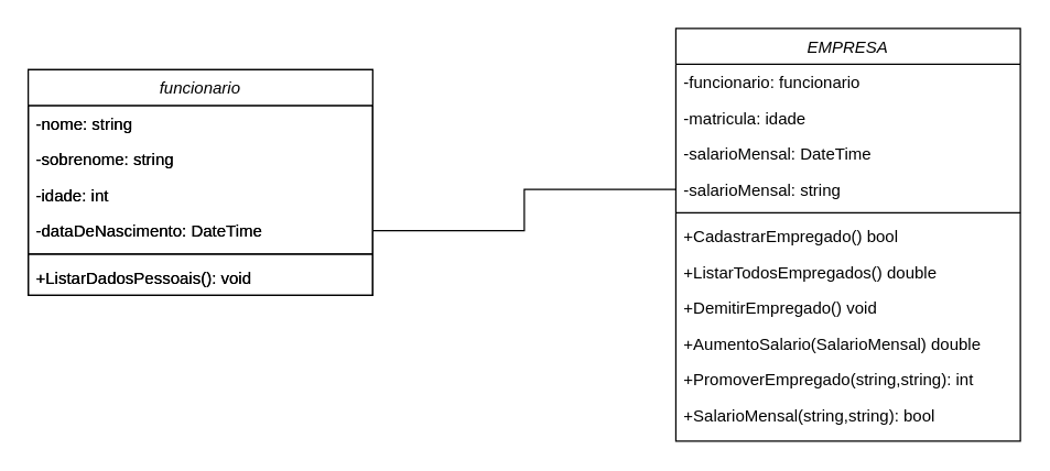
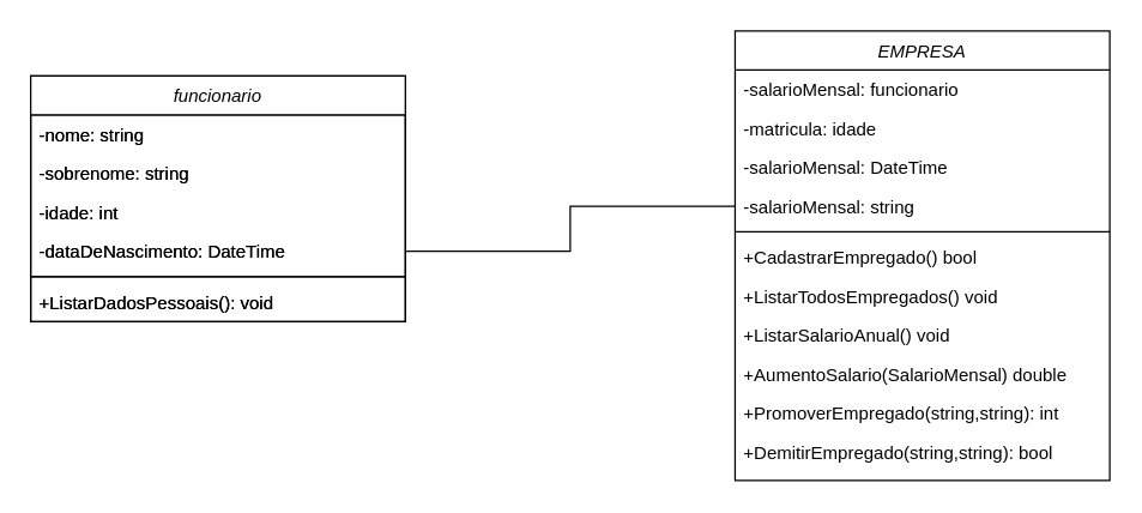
  <mxCell id="0" />
  <mxCell id="1" parent="0" />
  <mxCell id="2" value="funcionario" style="swimlane;fontStyle=2;align=center;verticalAlign=top;childLayout=stackLayout;horizontal=1;startSize=26;horizontalStack=0;resizeParent=1;resizeLast=0;collapsible=1;marginBottom=0;rounded=0;shadow=0;strokeWidth=1;" vertex="1" parent="1"><mxGeometry x="20" y="50" width="250" height="164" as="geometry"><mxRectangle x="230" y="140" width="160" height="26" as="alternateBounds" /></mxGeometry></mxCell>
  <mxCell id="3" value="-nome: string" style="text;align=left;verticalAlign=top;spacingLeft=4;spacingRight=4;overflow=hidden;rotatable=0;points=[[0,0.5],[1,0.5]];portConstraint=eastwest;" vertex="1" parent="2"><mxGeometry y="26" width="250" height="26" as="geometry" /></mxCell>
  <mxCell id="4" value="-sobrenome: string" style="text;align=left;verticalAlign=top;spacingLeft=4;spacingRight=4;overflow=hidden;rotatable=0;points=[[0,0.5],[1,0.5]];portConstraint=eastwest;" vertex="1" parent="2"><mxGeometry y="52" width="250" height="26" as="geometry" /></mxCell>
  <mxCell id="5" value="-idade: int" style="text;align=left;verticalAlign=top;spacingLeft=4;spacingRight=4;overflow=hidden;rotatable=0;points=[[0,0.5],[1,0.5]];portConstraint=eastwest;rounded=0;shadow=0;html=0;" vertex="1" parent="2"><mxGeometry y="78" width="250" height="26" as="geometry" /></mxCell>
  <mxCell id="6" value="-dataDeNascimento: DateTime" style="text;align=left;verticalAlign=top;spacingLeft=4;spacingRight=4;overflow=hidden;rotatable=0;points=[[0,0.5],[1,0.5]];portConstraint=eastwest;rounded=0;shadow=0;html=0;" vertex="1" parent="2"><mxGeometry y="104" width="250" height="26" as="geometry" /></mxCell>
  <mxCell id="7" value="" style="line;html=1;strokeWidth=1;align=left;verticalAlign=middle;spacingTop=-1;spacingLeft=3;spacingRight=3;rotatable=0;labelPosition=right;points=[];portConstraint=eastwest;" vertex="1" parent="2"><mxGeometry y="130" width="250" height="8" as="geometry" /></mxCell>
  <mxCell id="8" value="+ListarDadosPessoais(): void" style="text;align=left;verticalAlign=top;spacingLeft=4;spacingRight=4;overflow=hidden;rotatable=0;points=[[0,0.5],[1,0.5]];portConstraint=eastwest;" vertex="1" parent="2"><mxGeometry y="138" width="250" height="26" as="geometry" /></mxCell>
  <mxCell id="9" value="funcionario" style="swimlane;fontStyle=2;align=center;verticalAlign=top;childLayout=stackLayout;horizontal=1;startSize=26;horizontalStack=0;resizeParent=1;resizeLast=0;collapsible=1;marginBottom=0;rounded=0;shadow=0;strokeWidth=1;" vertex="1" parent="1"><mxGeometry x="20" y="50" width="250" height="164" as="geometry"><mxRectangle x="230" y="140" width="160" height="26" as="alternateBounds" /></mxGeometry></mxCell>
  <mxCell id="10" value="-nome: string" style="text;align=left;verticalAlign=top;spacingLeft=4;spacingRight=4;overflow=hidden;rotatable=0;points=[[0,0.5],[1,0.5]];portConstraint=eastwest;" vertex="1" parent="9"><mxGeometry y="26" width="250" height="26" as="geometry" /></mxCell>
  <mxCell id="11" value="-sobrenome: string" style="text;align=left;verticalAlign=top;spacingLeft=4;spacingRight=4;overflow=hidden;rotatable=0;points=[[0,0.5],[1,0.5]];portConstraint=eastwest;" vertex="1" parent="9"><mxGeometry y="52" width="250" height="26" as="geometry" /></mxCell>
  <mxCell id="12" value="-idade: int" style="text;align=left;verticalAlign=top;spacingLeft=4;spacingRight=4;overflow=hidden;rotatable=0;points=[[0,0.5],[1,0.5]];portConstraint=eastwest;rounded=0;shadow=0;html=0;" vertex="1" parent="9"><mxGeometry y="78" width="250" height="26" as="geometry" /></mxCell>
  <mxCell id="13" value="-dataDeNascimento: DateTime" style="text;align=left;verticalAlign=top;spacingLeft=4;spacingRight=4;overflow=hidden;rotatable=0;points=[[0,0.5],[1,0.5]];portConstraint=eastwest;rounded=0;shadow=0;html=0;" vertex="1" parent="9"><mxGeometry y="104" width="250" height="26" as="geometry" /></mxCell>
  <mxCell id="14" value="" style="line;html=1;strokeWidth=1;align=left;verticalAlign=middle;spacingTop=-1;spacingLeft=3;spacingRight=3;rotatable=0;labelPosition=right;points=[];portConstraint=eastwest;" vertex="1" parent="9"><mxGeometry y="130" width="250" height="8" as="geometry" /></mxCell>
  <mxCell id="15" value="+ListarDadosPessoais(): void" style="text;align=left;verticalAlign=top;spacingLeft=4;spacingRight=4;overflow=hidden;rotatable=0;points=[[0,0.5],[1,0.5]];portConstraint=eastwest;" vertex="1" parent="9"><mxGeometry y="138" width="250" height="26" as="geometry" /></mxCell>
  <mxCell id="16" value="EMPRESA" style="swimlane;fontStyle=2;align=center;verticalAlign=top;childLayout=stackLayout;horizontal=1;startSize=26;horizontalStack=0;resizeParent=1;resizeLast=0;collapsible=1;marginBottom=0;rounded=0;shadow=0;strokeWidth=1;" vertex="1" parent="1"><mxGeometry x="490" y="20" width="250" height="300" as="geometry"><mxRectangle x="230" y="140" width="160" height="26" as="alternateBounds" /></mxGeometry></mxCell>
- <mxCell id="17" value="-funcionario: funcionario" style="text;align=left;verticalAlign=top;spacingLeft=4;spacingRight=4;overflow=hidden;rotatable=0;points=[[0,0.5],[1,0.5]];portConstraint=eastwest;" vertex="1" parent="16"><mxGeometry y="26" width="250" height="26" as="geometry" /></mxCell>
+ <mxCell id="17" value="-salarioMensal: funcionario" style="text;align=left;verticalAlign=top;spacingLeft=4;spacingRight=4;overflow=hidden;rotatable=0;points=[[0,0.5],[1,0.5]];portConstraint=eastwest;" vertex="1" parent="16"><mxGeometry y="26" width="250" height="26" as="geometry" /></mxCell>
  <mxCell id="18" value="-matricula: idade" style="text;align=left;verticalAlign=top;spacingLeft=4;spacingRight=4;overflow=hidden;rotatable=0;points=[[0,0.5],[1,0.5]];portConstraint=eastwest;rounded=0;shadow=0;html=0;" vertex="1" parent="16"><mxGeometry y="52" width="250" height="26" as="geometry" /></mxCell>
  <mxCell id="19" value="-salarioMensal: DateTime" style="text;align=left;verticalAlign=top;spacingLeft=4;spacingRight=4;overflow=hidden;rotatable=0;points=[[0,0.5],[1,0.5]];portConstraint=eastwest;rounded=0;shadow=0;html=0;" vertex="1" parent="16"><mxGeometry y="78" width="250" height="26" as="geometry" /></mxCell>
  <mxCell id="20" value="-salarioMensal: string" style="text;align=left;verticalAlign=top;spacingLeft=4;spacingRight=4;overflow=hidden;rotatable=0;points=[[0,0.5],[1,0.5]];portConstraint=eastwest;rounded=0;shadow=0;html=0;" vertex="1" parent="16"><mxGeometry y="104" width="250" height="26" as="geometry" /></mxCell>
  <mxCell id="21" value="" style="line;html=1;strokeWidth=1;align=left;verticalAlign=middle;spacingTop=-1;spacingLeft=3;spacingRight=3;rotatable=0;labelPosition=right;points=[];portConstraint=eastwest;" vertex="1" parent="16"><mxGeometry y="130" width="250" height="8" as="geometry" /></mxCell>
  <mxCell id="22" value="+CadastrarEmpregado() bool" style="text;align=left;verticalAlign=top;spacingLeft=4;spacingRight=4;overflow=hidden;rotatable=0;points=[[0,0.5],[1,0.5]];portConstraint=eastwest;" vertex="1" parent="16"><mxGeometry y="138" width="250" height="26" as="geometry" /></mxCell>
- <mxCell id="23" value="+ListarTodosEmpregados() double" style="text;align=left;verticalAlign=top;spacingLeft=4;spacingRight=4;overflow=hidden;rotatable=0;points=[[0,0.5],[1,0.5]];portConstraint=eastwest;" vertex="1" parent="16"><mxGeometry y="164" width="250" height="26" as="geometry" /></mxCell>
- <mxCell id="24" value="+DemitirEmpregado() void" style="text;align=left;verticalAlign=top;spacingLeft=4;spacingRight=4;overflow=hidden;rotatable=0;points=[[0,0.5],[1,0.5]];portConstraint=eastwest;" vertex="1" parent="16"><mxGeometry y="190" width="250" height="26" as="geometry" /></mxCell>
+ <mxCell id="23" value="+ListarTodosEmpregados() void" style="text;align=left;verticalAlign=top;spacingLeft=4;spacingRight=4;overflow=hidden;rotatable=0;points=[[0,0.5],[1,0.5]];portConstraint=eastwest;" vertex="1" parent="16"><mxGeometry y="164" width="250" height="26" as="geometry" /></mxCell>
+ <mxCell id="24" value="+ListarSalarioAnual() void" style="text;align=left;verticalAlign=top;spacingLeft=4;spacingRight=4;overflow=hidden;rotatable=0;points=[[0,0.5],[1,0.5]];portConstraint=eastwest;" vertex="1" parent="16"><mxGeometry y="190" width="250" height="26" as="geometry" /></mxCell>
  <mxCell id="25" value="+AumentoSalario(SalarioMensal) double" style="text;align=left;verticalAlign=top;spacingLeft=4;spacingRight=4;overflow=hidden;rotatable=0;points=[[0,0.5],[1,0.5]];portConstraint=eastwest;" vertex="1" parent="16"><mxGeometry y="216" width="250" height="26" as="geometry" /></mxCell>
  <mxCell id="26" value="+PromoverEmpregado(string,string): int" style="text;align=left;verticalAlign=top;spacingLeft=4;spacingRight=4;overflow=hidden;rotatable=0;points=[[0,0.5],[1,0.5]];portConstraint=eastwest;" vertex="1" parent="16"><mxGeometry y="242" width="250" height="26" as="geometry" /></mxCell>
- <mxCell id="27" value="+SalarioMensal(string,string): bool" style="text;align=left;verticalAlign=top;spacingLeft=4;spacingRight=4;overflow=hidden;rotatable=0;points=[[0,0.5],[1,0.5]];portConstraint=eastwest;" vertex="1" parent="16"><mxGeometry y="268" width="250" height="26" as="geometry" /></mxCell>
+ <mxCell id="27" value="+DemitirEmpregado(string,string): bool" style="text;align=left;verticalAlign=top;spacingLeft=4;spacingRight=4;overflow=hidden;rotatable=0;points=[[0,0.5],[1,0.5]];portConstraint=eastwest;" vertex="1" parent="16"><mxGeometry y="268" width="250" height="26" as="geometry" /></mxCell>
  <mxCell id="28" style="rounded=0;orthogonalLoop=1;jettySize=auto;html=1;exitX=0;exitY=0.5;exitDx=0;exitDy=0;strokeColor=default;endArrow=none;endFill=0;entryX=1;entryY=0.5;entryDx=0;entryDy=0;edgeStyle=orthogonalEdgeStyle;" edge="1" parent="1" source="20" target="13"><mxGeometry relative="1" as="geometry"><mxPoint x="270" y="140" as="targetPoint" /></mxGeometry></mxCell>
